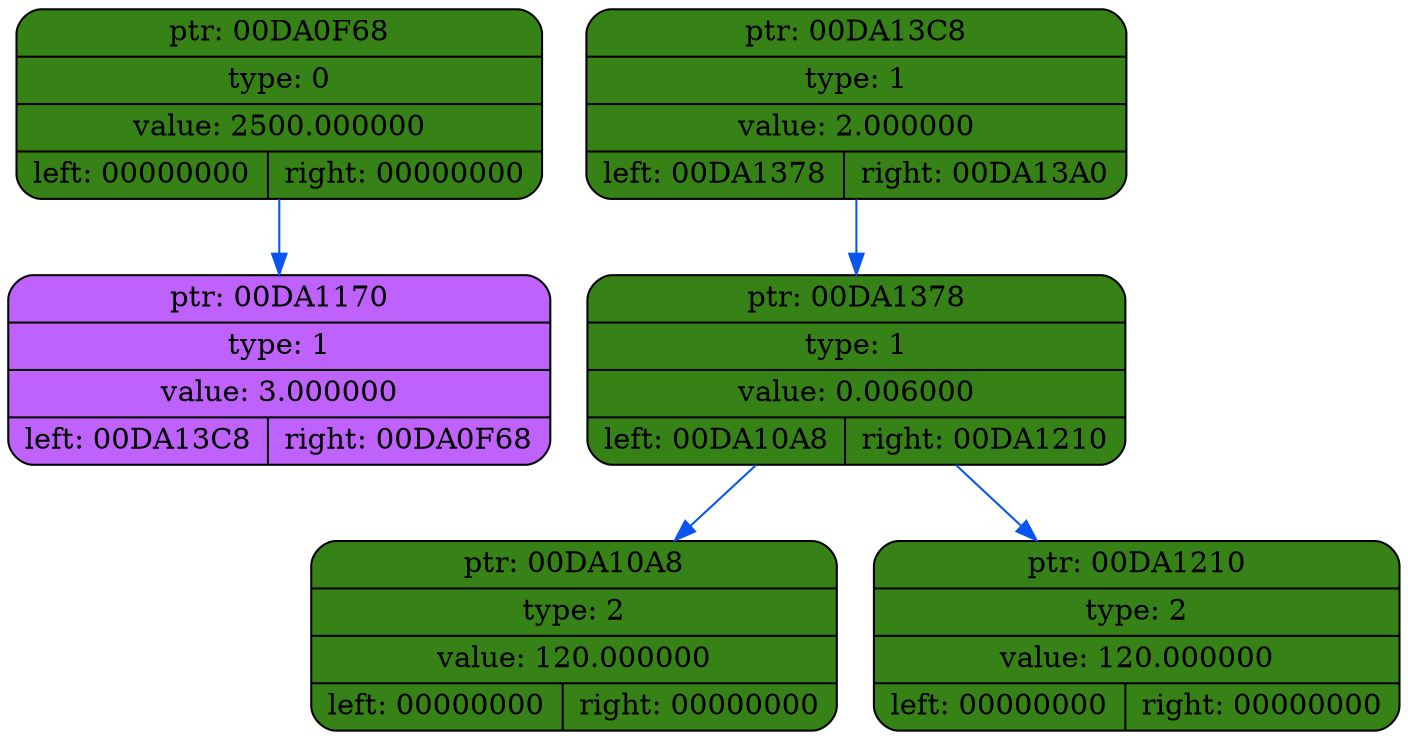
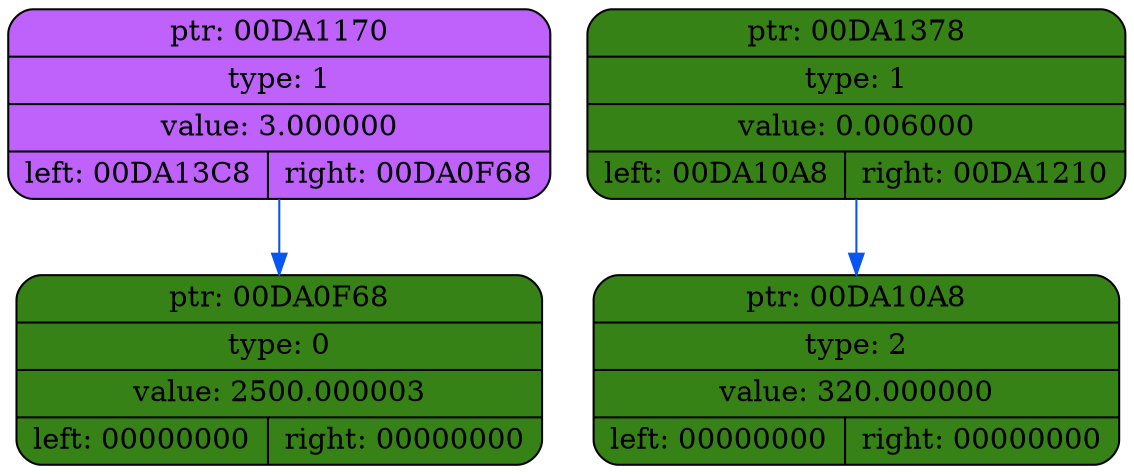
  digraph {
    rankdir=TP
    node [fillcolor="#378217" shape=record style="rounded,filled"]
    edge [color="#0855F0"]
    n1 [fillcolor="#BF62FC" label="{ ptr: 00DA1170 | type: 1 | value: 3.000000| { left: 00DA13C8 | right: 00DA0F68 }}"]
-   n2 [label="{ ptr: 00DA0F68 | type: 0 | value: 2500.000000| { left: 00000000 | right: 00000000 }}"]
-   n3 [label="{ ptr: 00DA13C8 | type: 1 | value: 2.000000| { left: 00DA1378 | right: 00DA13A0 }}"]
+   n2 [label="{ ptr: 00DA0F68 | type: 0 | value: 2500.000003| { left: 00000000 | right: 00000000 }}"]
    n4 [label="{ ptr: 00DA1378 | type: 1 | value: 0.006000| { left: 00DA10A8 | right: 00DA1210 }}"]
-   n5 [label="{ ptr: 00DA10A8 | type: 2 | value: 120.000000| { left: 00000000 | right: 00000000 }}"]
-   n6 [label="{ ptr: 00DA1210 | type: 2 | value: 120.000000| { left: 00000000 | right: 00000000 }}"]
-   n2 -> n1
-   n3 -> n4
+   n5 [label="{ ptr: 00DA10A8 | type: 2 | value: 320.000000| { left: 00000000 | right: 00000000 }}"]
+   n1 -> n2
    n4 -> n5
-   n4 -> n6
  }
